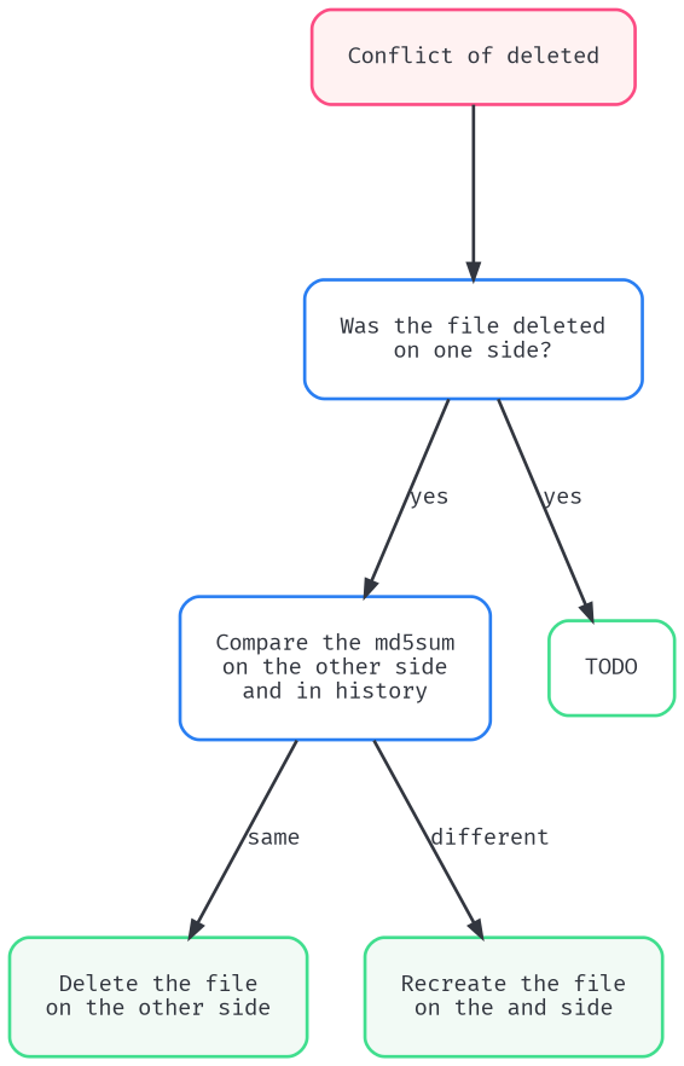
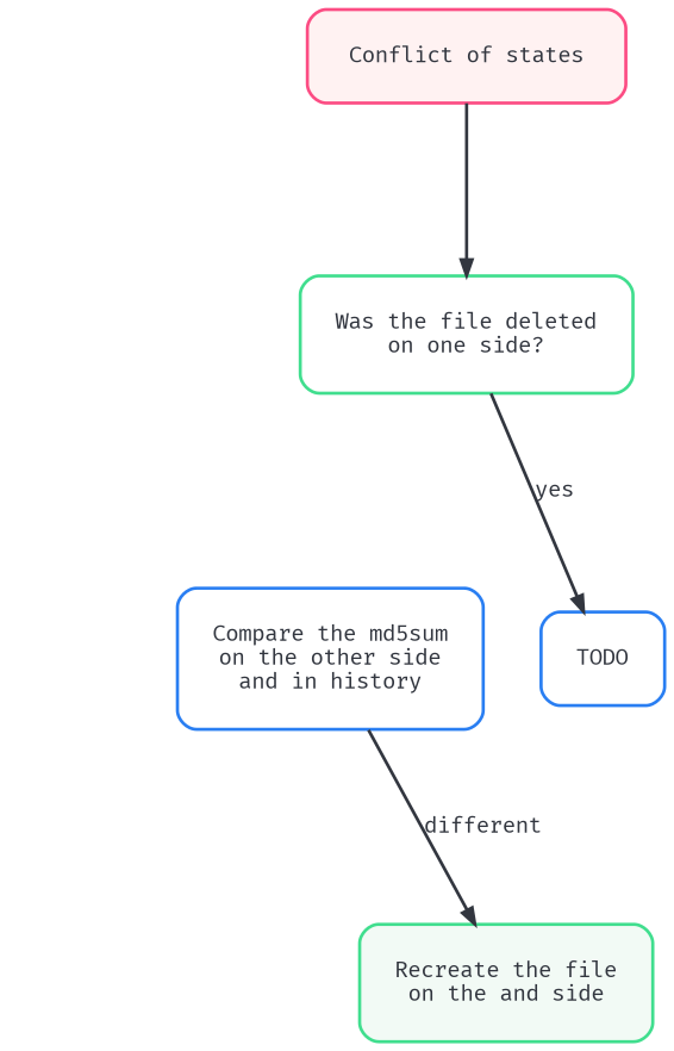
  digraph {
    nodesep=0.5
    ranksep=1.5
    node [color="#297EF2" fontcolor="#32363F" fontname="Fira Code" margin=0.3 shape=box style="filled,bold,rounded"]
    edge [color="#32363F" fontcolor="#32363F" fontname="Fira Code" style=bold]
-   n1 [color="#FC4C83" fillcolor="#FFF2F2" label="Conflict of deleted"]
-   n2 [label="Was the file deleted\non one side?" style="bold,rounded"]
+   n1 [color="#FC4C83" fillcolor="#FFF2F2" label="Conflict of states"]
+   n2 [color="#40DE8E" label="Was the file deleted\non one side?" style="bold,rounded"]
    n3 [label="Compare the md5sum\non the other side\nand in history" style="bold,rounded"]
-   n4 [color="#40DE8E" label=TODO style="bold,rounded"]
-   n5 [color="#40DE8E" fillcolor="#F2FAF5" label="Delete the file\non the other side"]
+   n4 [label=TODO style="bold,rounded"]
    n6 [color="#40DE8E" fillcolor="#F2FAF5" label="Recreate the file\non the and side"]
    n1 -> n2
-   n2 -> n3 [label=yes]
    n2 -> n4 [label=yes]
-   n3 -> n5 [label=same]
    n3 -> n6 [label=different]
  }
